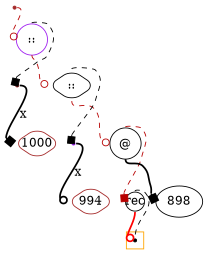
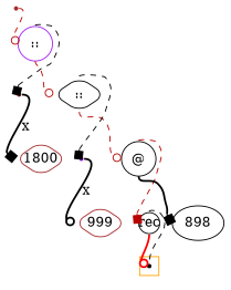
  digraph {
    labeldistance=0
    nodesep=.175
    rankdir=TB
    ranksep=.175
    node [color=black fixedsize=true orientation=90 shape=point style=rounded]
    edge [arrowhead=odot arrowtail=none headport=w style=dashed tailport=n]
    ndcluster_nd117 [style=""]
    nd1 [color=brown orientation="" style=""]
    n3 [color=purple label="::" shape=circle orientation=""]
    n4 [color=brown label=" "]
    n5 [label="::" shape=diamond orientation=""]
-   n6 [color=brown label=1000 shape=diamond]
+   n6 [color=brown label=1800 shape=diamond]
    n7 [label="@" shape=circle]
    n8 [color=purple label=" "]
-   n9 [color=brown label=994 shape=diamond]
+   n9 [color=brown label=999 shape=diamond]
    n10 [height=.3 label=rec shape=ellipse width=.3 orientation=""]
    n11 [label=898 shape=ellipse]
    subgraph cluster_1 {
      color=orange
      style=fill
      ndcluster_nd117
    }
    nd1 -> n3 [color="#b70000" tailport=e]
    n3 -> n4 [arrowhead=box]
    n3 -> n5 [color="#b70000" tailport=s]
    n4 -> n6 [arrowhead=box label=x style=bold tailport=e]
    n5 -> n7 [color="#b70000" tailport=s]
    n5 -> n8 [arrowhead=box]
    n7 -> n10 [arrowhead=box color="#b70000"]
    n7 -> n11 [arrowhead=box style=bold tailport=s]
    n8 -> n9 [label=x style=bold tailport=e]
    n10 -> ndcluster_nd117 [arrowhead=none dir=back headport=n]
    n10 -> ndcluster_nd117 [color=red style=bold tailport=s]
  }
